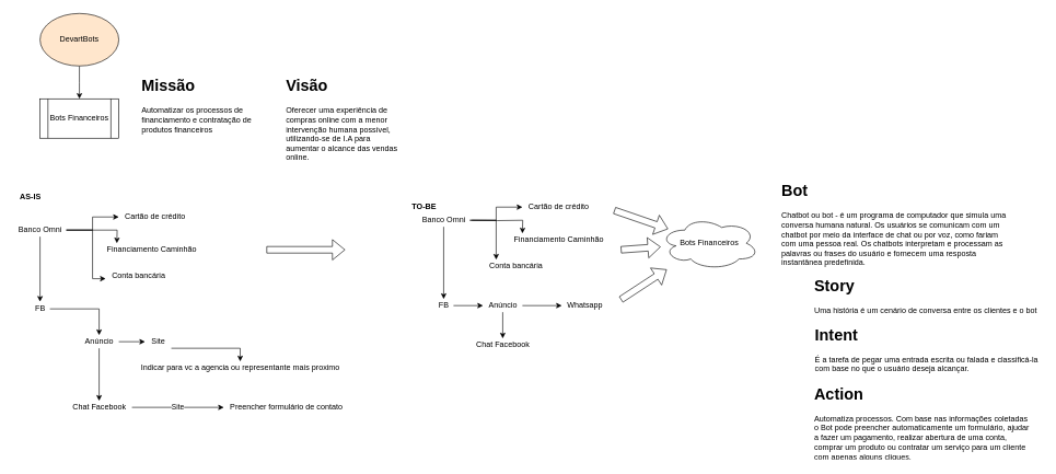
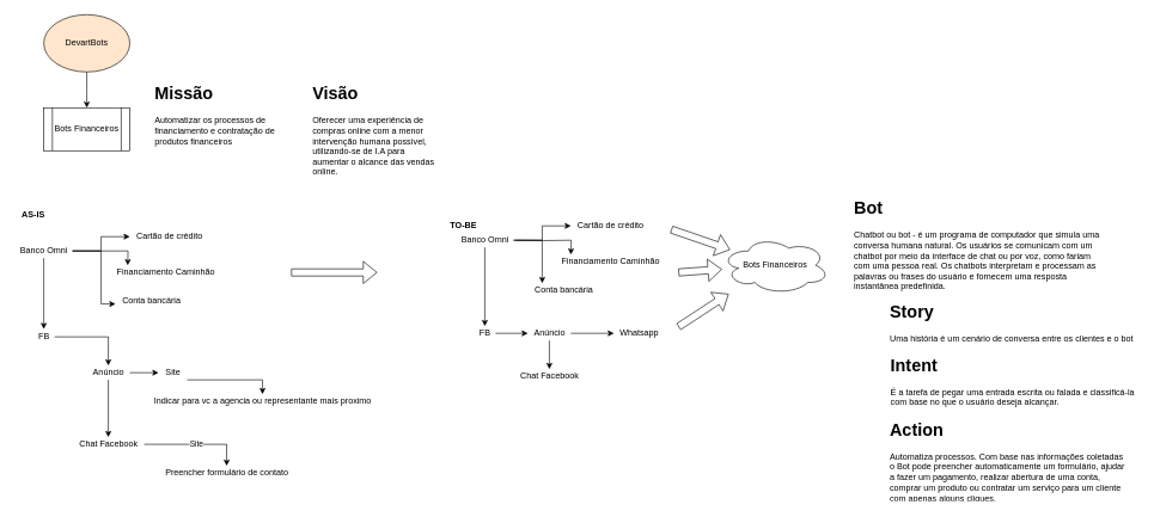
  <mxCell id="0" />
  <mxCell id="1" parent="0" />
  <mxCell id="2" style="edgeStyle=orthogonalEdgeStyle;rounded=0;orthogonalLoop=1;jettySize=auto;html=1;exitX=0.5;exitY=1;exitDx=0;exitDy=0;entryX=0.5;entryY=0;entryDx=0;entryDy=0;" edge="1" parent="1" source="3"><mxGeometry relative="1" as="geometry"><mxPoint x="120" y="150" as="targetPoint" /></mxGeometry></mxCell>
  <mxCell id="3" value="DevartBots" style="ellipse;whiteSpace=wrap;html=1;fillColor=#ffe6cc;" vertex="1" parent="1"><mxGeometry x="60" y="20" width="120" height="80" as="geometry" /></mxCell>
  <mxCell id="4" value="Bots Financeiros" style="shape=process;whiteSpace=wrap;html=1;backgroundOutline=1;" vertex="1" parent="1"><mxGeometry x="60" y="150" width="120" height="60" as="geometry" /></mxCell>
  <mxCell id="5" value="&lt;h1&gt;Missão&lt;/h1&gt;&lt;p&gt;Automatizar os processos de financiamento e contratação de produtos financeiros&lt;/p&gt;" style="text;html=1;strokeColor=none;fillColor=none;spacing=5;spacingTop=-20;whiteSpace=wrap;overflow=hidden;rounded=0;" vertex="1" parent="1"><mxGeometry x="210" y="110" width="190" height="140" as="geometry" /></mxCell>
  <mxCell id="6" value="&lt;h1&gt;Visão&lt;/h1&gt;&lt;p&gt;Oferecer uma experiência de compras online com a menor intervenção humana possível, utilizando-se de I.A para aumentar o alcance das vendas online.&lt;/p&gt;&lt;p&gt;&lt;br&gt;&lt;/p&gt;" style="text;html=1;strokeColor=none;fillColor=none;spacing=5;spacingTop=-20;whiteSpace=wrap;overflow=hidden;rounded=0;" vertex="1" parent="1"><mxGeometry x="430" y="110" width="190" height="150" as="geometry" /></mxCell>
  <mxCell id="7" style="edgeStyle=orthogonalEdgeStyle;rounded=0;orthogonalLoop=1;jettySize=auto;html=1;entryX=-0.02;entryY=0.5;entryDx=0;entryDy=0;entryPerimeter=0;" edge="1" parent="1" source="11"><mxGeometry relative="1" as="geometry"><mxPoint x="177" y="370" as="targetPoint" /></mxGeometry></mxCell>
  <mxCell id="8" style="edgeStyle=orthogonalEdgeStyle;rounded=0;orthogonalLoop=1;jettySize=auto;html=1;" edge="1" parent="1" source="11" target="13"><mxGeometry relative="1" as="geometry"><mxPoint x="60" y="460" as="targetPoint" /></mxGeometry></mxCell>
  <mxCell id="9" style="edgeStyle=orthogonalEdgeStyle;rounded=0;orthogonalLoop=1;jettySize=auto;html=1;entryX=0;entryY=0.7;entryDx=0;entryDy=0;entryPerimeter=0;" edge="1" parent="1" source="11" target="14"><mxGeometry relative="1" as="geometry"><mxPoint x="140" y="410" as="targetPoint" /><Array as="points"><mxPoint x="140" y="350" /></Array></mxGeometry></mxCell>
  <mxCell id="10" style="edgeStyle=orthogonalEdgeStyle;rounded=0;orthogonalLoop=1;jettySize=auto;html=1;entryX=0.5;entryY=-0.05;entryDx=0;entryDy=0;entryPerimeter=0;" edge="1" parent="1" source="11" target="16"><mxGeometry relative="1" as="geometry" /></mxCell>
  <mxCell id="11" value="Banco Omni" style="text;html=1;align=center;verticalAlign=middle;resizable=0;points=[];autosize=1;strokeColor=none;" vertex="1" parent="1"><mxGeometry x="20" y="340" width="80" height="20" as="geometry" /></mxCell>
  <mxCell id="12" value="Financiamento Caminhão" style="text;html=1;align=center;verticalAlign=middle;resizable=0;points=[];autosize=1;strokeColor=none;" vertex="1" parent="1"><mxGeometry x="155" y="370" width="150" height="20" as="geometry" /></mxCell>
  <mxCell id="13" value="Cartão de crédito" style="text;html=1;align=center;verticalAlign=middle;resizable=0;points=[];autosize=1;strokeColor=none;" vertex="1" parent="1"><mxGeometry x="180" y="320" width="110" height="20" as="geometry" /></mxCell>
  <mxCell id="14" value="Conta bancária" style="text;html=1;align=center;verticalAlign=middle;resizable=0;points=[];autosize=1;strokeColor=none;" vertex="1" parent="1"><mxGeometry x="160" y="410" width="100" height="20" as="geometry" /></mxCell>
  <mxCell id="15" style="edgeStyle=orthogonalEdgeStyle;rounded=0;orthogonalLoop=1;jettySize=auto;html=1;" edge="1" parent="1" source="16" target="19"><mxGeometry relative="1" as="geometry" /></mxCell>
  <mxCell id="16" value="FB" style="text;html=1;align=center;verticalAlign=middle;resizable=0;points=[];autosize=1;strokeColor=none;" vertex="1" parent="1"><mxGeometry x="45" y="460" width="30" height="20" as="geometry" /></mxCell>
  <mxCell id="17" style="edgeStyle=orthogonalEdgeStyle;rounded=0;orthogonalLoop=1;jettySize=auto;html=1;" edge="1" parent="1" source="19" target="21"><mxGeometry relative="1" as="geometry" /></mxCell>
  <mxCell id="18" value="" style="edgeStyle=orthogonalEdgeStyle;rounded=0;orthogonalLoop=1;jettySize=auto;html=1;" edge="1" parent="1" source="19" target="24"><mxGeometry relative="1" as="geometry" /></mxCell>
  <mxCell id="19" value="Anúncio" style="text;html=1;align=center;verticalAlign=middle;resizable=0;points=[];autosize=1;strokeColor=none;" vertex="1" parent="1"><mxGeometry x="120" y="510" width="60" height="20" as="geometry" /></mxCell>
  <mxCell id="20" style="edgeStyle=orthogonalEdgeStyle;rounded=0;orthogonalLoop=1;jettySize=auto;html=1;" edge="1" parent="1" source="21" target="22"><mxGeometry relative="1" as="geometry"><Array as="points"><mxPoint x="365" y="530" /></Array></mxGeometry></mxCell>
  <mxCell id="21" value="Site" style="text;html=1;align=center;verticalAlign=middle;resizable=0;points=[];autosize=1;strokeColor=none;" vertex="1" parent="1"><mxGeometry x="220" y="510" width="40" height="20" as="geometry" /></mxCell>
  <mxCell id="22" value="Indicar para vc a agencia ou representante mais proximo&lt;br&gt;" style="text;html=1;align=center;verticalAlign=middle;resizable=0;points=[];autosize=1;strokeColor=none;" vertex="1" parent="1"><mxGeometry x="205" y="550" width="320" height="20" as="geometry" /></mxCell>
  <mxCell id="23" value="Site" style="edgeStyle=orthogonalEdgeStyle;rounded=0;orthogonalLoop=1;jettySize=auto;html=1;" edge="1" parent="1" source="24" target="25"><mxGeometry relative="1" as="geometry"><mxPoint x="180" y="700" as="targetPoint" /></mxGeometry></mxCell>
  <mxCell id="24" value="Chat Facebook" style="text;html=1;align=center;verticalAlign=middle;resizable=0;points=[];autosize=1;strokeColor=none;" vertex="1" parent="1"><mxGeometry x="100" y="610" width="100" height="20" as="geometry" /></mxCell>
- <mxCell id="25" value="Preencher formulário de contato" style="text;html=1;align=center;verticalAlign=middle;resizable=0;points=[];autosize=1;strokeColor=none;" vertex="1" parent="1"><mxGeometry x="340" y="610" width="190" height="20" as="geometry" /></mxCell>
+ <mxCell id="25" value="Preencher formulário de contato" style="text;html=1;align=center;verticalAlign=middle;resizable=0;points=[];autosize=1;strokeColor=none;" vertex="1" parent="1"><mxGeometry x="220" y="650" width="190" height="20" as="geometry" /></mxCell>
  <mxCell id="26" value="AS-IS" style="text;html=1;align=center;verticalAlign=middle;resizable=0;points=[];autosize=1;strokeColor=none;fontStyle=1" vertex="1" parent="1"><mxGeometry x="20" y="290" width="50" height="20" as="geometry" /></mxCell>
  <mxCell id="27" value="&lt;b&gt;TO-BE&lt;/b&gt;" style="text;html=1;align=center;verticalAlign=middle;resizable=0;points=[];autosize=1;strokeColor=none;" vertex="1" parent="1"><mxGeometry x="620" y="305" width="50" height="20" as="geometry" /></mxCell>
  <mxCell id="28" style="edgeStyle=orthogonalEdgeStyle;rounded=0;orthogonalLoop=1;jettySize=auto;html=1;entryX=0.2;entryY=0;entryDx=0;entryDy=0;entryPerimeter=0;" edge="1" parent="1" source="30" target="35"><mxGeometry relative="1" as="geometry" /></mxCell>
  <mxCell id="29" style="edgeStyle=orthogonalEdgeStyle;rounded=0;orthogonalLoop=1;jettySize=auto;html=1;" edge="1" parent="1" source="30" target="37"><mxGeometry relative="1" as="geometry" /></mxCell>
  <mxCell id="30" value="Banco Omni" style="text;html=1;align=center;verticalAlign=middle;resizable=0;points=[];autosize=1;strokeColor=none;" vertex="1" parent="1"><mxGeometry x="635" y="325" width="80" height="20" as="geometry" /></mxCell>
  <mxCell id="31" style="edgeStyle=orthogonalEdgeStyle;rounded=0;orthogonalLoop=1;jettySize=auto;html=1;entryX=-0.02;entryY=0.5;entryDx=0;entryDy=0;entryPerimeter=0;" edge="1" parent="1"><mxGeometry relative="1" as="geometry"><mxPoint x="718" y="335" as="sourcePoint" /><mxPoint x="795" y="355" as="targetPoint" /></mxGeometry></mxCell>
  <mxCell id="32" style="edgeStyle=orthogonalEdgeStyle;rounded=0;orthogonalLoop=1;jettySize=auto;html=1;" edge="1" parent="1" target="34"><mxGeometry relative="1" as="geometry"><mxPoint x="675" y="445" as="targetPoint" /><mxPoint x="715" y="335" as="sourcePoint" /><Array as="points"><mxPoint x="755" y="335" /><mxPoint x="755" y="315" /></Array></mxGeometry></mxCell>
  <mxCell id="33" value="Financiamento Caminhão" style="text;html=1;align=center;verticalAlign=middle;resizable=0;points=[];autosize=1;strokeColor=none;" vertex="1" parent="1"><mxGeometry x="775" y="355" width="150" height="20" as="geometry" /></mxCell>
  <mxCell id="34" value="Cartão de crédito" style="text;html=1;align=center;verticalAlign=middle;resizable=0;points=[];autosize=1;strokeColor=none;" vertex="1" parent="1"><mxGeometry x="795" y="305" width="110" height="20" as="geometry" /></mxCell>
  <mxCell id="35" value="Conta bancária" style="text;html=1;align=center;verticalAlign=middle;resizable=0;points=[];autosize=1;strokeColor=none;" vertex="1" parent="1"><mxGeometry x="735" y="395" width="100" height="20" as="geometry" /></mxCell>
  <mxCell id="36" style="edgeStyle=orthogonalEdgeStyle;rounded=0;orthogonalLoop=1;jettySize=auto;html=1;" edge="1" parent="1" source="37" target="40"><mxGeometry relative="1" as="geometry" /></mxCell>
  <mxCell id="37" value="FB" style="text;html=1;align=center;verticalAlign=middle;resizable=0;points=[];autosize=1;strokeColor=none;" vertex="1" parent="1"><mxGeometry x="660" y="455" width="30" height="20" as="geometry" /></mxCell>
  <mxCell id="38" value="" style="edgeStyle=orthogonalEdgeStyle;rounded=0;orthogonalLoop=1;jettySize=auto;html=1;" edge="1" parent="1" source="40" target="41"><mxGeometry relative="1" as="geometry" /></mxCell>
  <mxCell id="39" style="edgeStyle=orthogonalEdgeStyle;rounded=0;orthogonalLoop=1;jettySize=auto;html=1;" edge="1" parent="1" source="40" target="42"><mxGeometry relative="1" as="geometry" /></mxCell>
  <mxCell id="40" value="Anúncio" style="text;html=1;align=center;verticalAlign=middle;resizable=0;points=[];autosize=1;strokeColor=none;" vertex="1" parent="1"><mxGeometry x="735" y="455" width="60" height="20" as="geometry" /></mxCell>
  <mxCell id="41" value="Chat Facebook" style="text;html=1;align=center;verticalAlign=middle;resizable=0;points=[];autosize=1;strokeColor=none;" vertex="1" parent="1"><mxGeometry x="715" y="515" width="100" height="20" as="geometry" /></mxCell>
  <mxCell id="42" value="Whatsapp" style="text;html=1;align=center;verticalAlign=middle;resizable=0;points=[];autosize=1;strokeColor=none;" vertex="1" parent="1"><mxGeometry x="855" y="455" width="70" height="20" as="geometry" /></mxCell>
  <mxCell id="43" value="Bots Financeiros" style="ellipse;shape=cloud;whiteSpace=wrap;html=1;" vertex="1" parent="1"><mxGeometry x="1005" y="330" width="150" height="80" as="geometry" /></mxCell>
  <mxCell id="44" value="&lt;h1&gt;Story&lt;/h1&gt;&lt;p&gt;Uma história é um cenário de conversa entre os clientes e o bot&lt;br&gt;&lt;/p&gt;" style="text;html=1;strokeColor=none;fillColor=none;spacing=5;spacingTop=-20;whiteSpace=wrap;overflow=hidden;rounded=0;" vertex="1" parent="1"><mxGeometry x="1235" y="415" width="350" height="80" as="geometry" /></mxCell>
  <mxCell id="45" value="&lt;h1&gt;Intent&lt;/h1&gt;&lt;p&gt;É a tarefa de pegar uma entrada escrita ou falada e classificá-la com base no que o usuário deseja alcançar.&lt;br&gt;&lt;/p&gt;" style="text;html=1;strokeColor=none;fillColor=none;spacing=5;spacingTop=-20;whiteSpace=wrap;overflow=hidden;rounded=0;" vertex="1" parent="1"><mxGeometry x="1236" y="490" width="350" height="80" as="geometry" /></mxCell>
  <mxCell id="46" value="&lt;h1&gt;Bot&lt;/h1&gt;&lt;p&gt;Chatbot ou bot - é um programa de computador que simula uma conversa humana natural. Os usuários se comunicam com um chatbot por meio da interface de chat ou por voz, como fariam com uma pessoa real. Os chatbots interpretam e processam as palavras ou frases do usuário e fornecem uma resposta instantânea predefinida.&lt;/p&gt;" style="text;html=1;strokeColor=none;fillColor=none;spacing=5;spacingTop=-20;whiteSpace=wrap;overflow=hidden;rounded=0;" vertex="1" parent="1"><mxGeometry x="1185" y="270" width="360" height="190" as="geometry" /></mxCell>
  <mxCell id="47" value="&lt;h1&gt;Action&lt;/h1&gt;&lt;p&gt;Automatiza processos.&amp;nbsp;&lt;span&gt;Com base nas informações coletadas o Bot pode preencher automaticamente um formulário, ajudar a fazer um pagamento, realizar abertura de uma conta, comprar um produto ou contratar um serviço para um cliente com apenas alguns cliques.&lt;/span&gt;&lt;/p&gt;" style="text;html=1;strokeColor=none;fillColor=none;spacing=5;spacingTop=-20;whiteSpace=wrap;overflow=hidden;rounded=0;" vertex="1" parent="1"><mxGeometry x="1235" y="580" width="340" height="120" as="geometry" /></mxCell>
  <mxCell id="48" value="" style="shape=flexArrow;endArrow=classic;html=1;" edge="1" parent="1" target="43"><mxGeometry width="50" height="50" relative="1" as="geometry"><mxPoint x="935" y="320" as="sourcePoint" /><mxPoint x="985" y="270" as="targetPoint" /></mxGeometry></mxCell>
  <mxCell id="49" value="" style="shape=flexArrow;endArrow=classic;html=1;" edge="1" parent="1" target="43"><mxGeometry width="50" height="50" relative="1" as="geometry"><mxPoint x="945" y="380" as="sourcePoint" /><mxPoint x="1017.018" y="348.282" as="targetPoint" /></mxGeometry></mxCell>
  <mxCell id="50" value="" style="shape=flexArrow;endArrow=classic;html=1;" edge="1" parent="1"><mxGeometry width="50" height="50" relative="1" as="geometry"><mxPoint x="945" y="455.86" as="sourcePoint" /><mxPoint x="1015" y="410" as="targetPoint" /></mxGeometry></mxCell>
  <mxCell id="51" value="" style="shape=flexArrow;endArrow=classic;html=1;" edge="1" parent="1"><mxGeometry width="50" height="50" relative="1" as="geometry"><mxPoint x="405" y="380" as="sourcePoint" /><mxPoint x="525" y="380" as="targetPoint" /><Array as="points" /></mxGeometry></mxCell>
